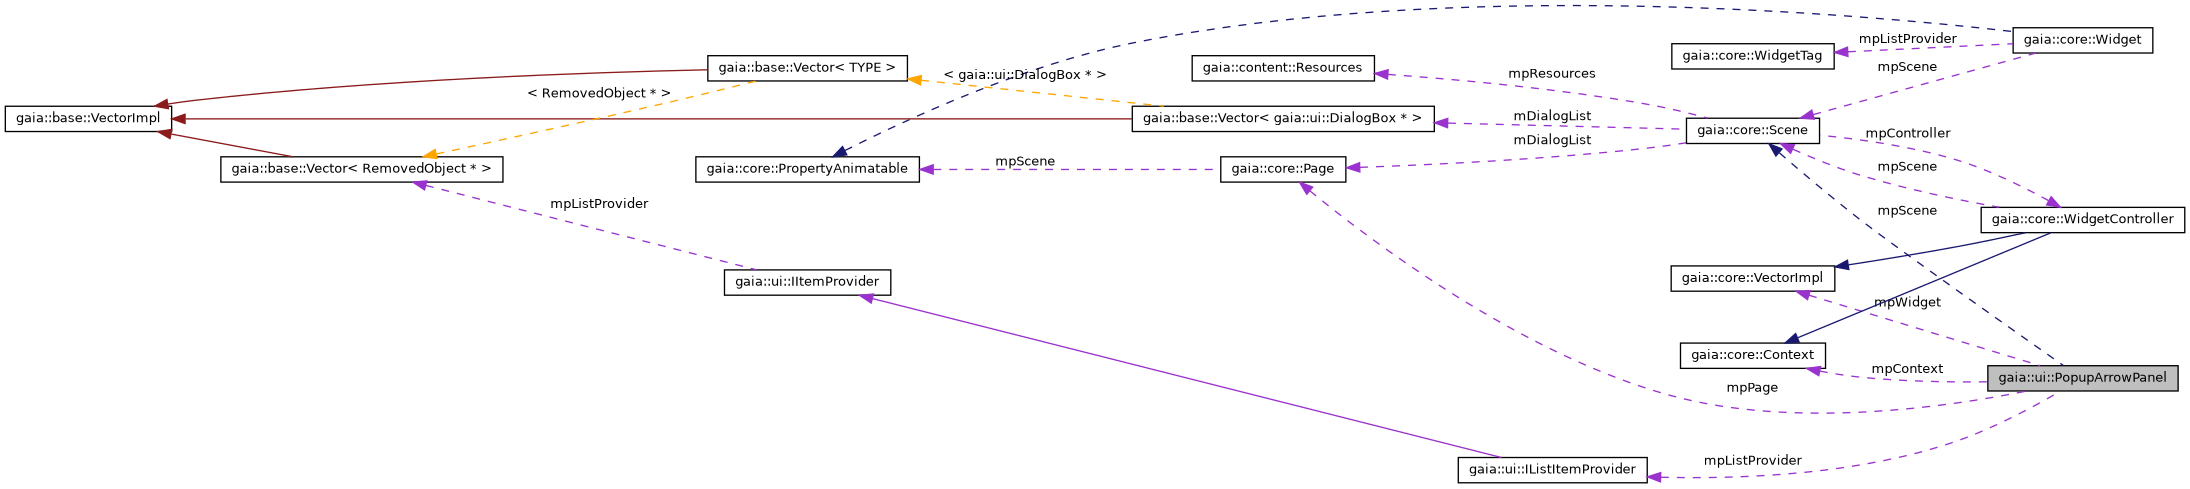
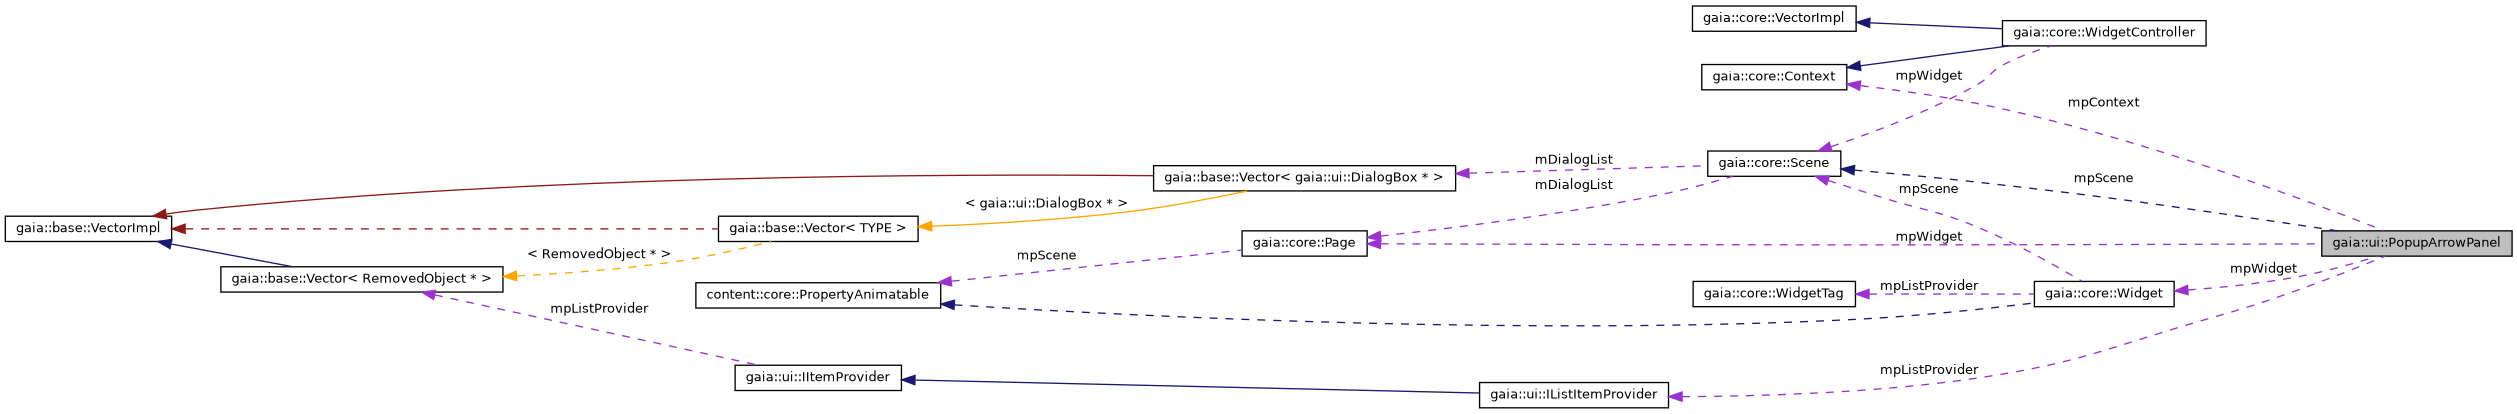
  digraph {
    rankdir=LR
    node [color=black fillcolor=white fontname=Helvetica fontsize=10 shape=record style=filled]
    edge [color=darkorchid3 dir=back fontname=Helvetica fontsize=10 labelfontname=Helvetica labelfontsize=10 style=dashed]
    n1 [fillcolor=grey75 fontcolor=black height=0.2 label="gaia::ui::PopupArrowPanel" width=0.4]
    n2 [height=0.2 label="gaia::core::Scene" width=0.4]
    n3 [height=0.2 label="gaia::core::WidgetController" width=0.4]
    n4 [height=0.2 label="gaia::core::Widget" width=0.4]
    n5 [height=0.2 label="gaia::core::Page" width=0.4]
-   n6 [height=0.2 label="gaia::core::PropertyAnimatable" width=0.4]
+   n6 [height=0.2 label="content::core::PropertyAnimatable" width=0.4]
    n7 [height=0.2 label="gaia::core::WidgetTag" width=0.4]
    n8 [height=0.2 label="gaia::core::VectorImpl" width=0.4]
-   n9 [height=0.2 label="gaia::content::Resources" width=0.4]
    n10 [height=0.2 label="gaia::base::Vector\< gaia::ui::DialogBox * \>" width=0.4]
    n11 [height=0.2 label="gaia::base::VectorImpl" width=0.4]
    n12 [height=0.2 label="gaia::base::Vector\< TYPE \>" width=0.4]
    n13 [height=0.2 label="gaia::base::Vector\< RemovedObject * \>" width=0.4]
    n14 [height=0.2 label="gaia::ui::IItemProvider" width=0.4]
    n15 [height=0.2 label="gaia::ui::IListItemProvider" width=0.4]
    n16 [height=0.2 label="gaia::core::Context" width=0.4]
    n2 -> n1 [color=midnightblue label=mpScene]
-   n2 -> n3 [label=mpScene]
+   n2 -> n3 [label=mpWidget]
    n2 -> n4 [label=mpScene]
-   n3 -> n2 [label=mpController]
-   n8 -> n1 [label=mpWidget]
-   n5 -> n1 [label=mpPage]
+   n4 -> n1 [label=mpWidget]
+   n5 -> n1 [label=mpWidget]
    n5 -> n2 [label=mDialogList]
    n6 -> n4 [color=midnightblue]
    n6 -> n5 [label=mpScene]
    n7 -> n4 [label=mpListProvider]
    n8 -> n3 [color=midnightblue style=solid]
-   n9 -> n2 [label=mpResources]
    n10 -> n2 [label=mDialogList]
    n11 -> n10 [color=firebrick4 style=solid]
-   n11 -> n12 [color=firebrick4 style=solid]
-   n11 -> n13 [color=firebrick4 style=solid]
-   n12 -> n10 [color=orange label="\< gaia::ui::DialogBox * \>"]
+   n11 -> n12 [color=firebrick4]
+   n11 -> n13 [color=midnightblue style=solid]
+   n12 -> n10 [color=orange label="\< gaia::ui::DialogBox * \>" style=solid]
    n13 -> n12 [color=orange label="\< RemovedObject * \>"]
    n13 -> n14 [label=mpListProvider]
-   n14 -> n15 [style=solid]
+   n14 -> n15 [color=midnightblue style=solid]
    n15 -> n1 [label=mpListProvider]
    n16 -> n1 [label=mpContext]
    n16 -> n3 [color=midnightblue style=solid]
  }
